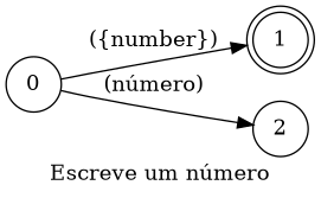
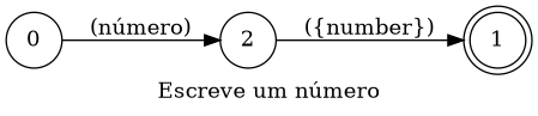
  digraph {
    desc="Escreve um número no editor"
    examples="\n      número dois,\n      número quatro,\n      número cinco,\n      número 43,\n      número 14,\n      número 140\n    "
    label="Escreve um número"
    lang="pt-BR"
    langName="Português"
    priority=2
    rankdir=LR
    title="Escreve um número"
    node [shape=circle]
    n1 [label=1 shape=doublecircle]
    0
    2
    0 -> 2 [label="(número)"]
-   0 -> n1 [label="({number})" store=number]
+   2 -> n1 [label="({number})" store=number]
  }
